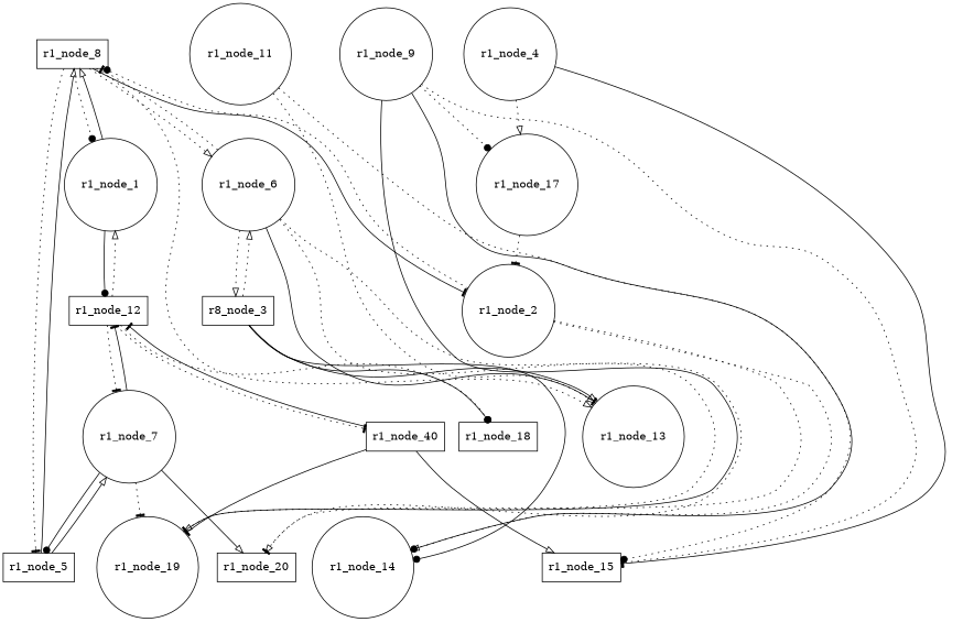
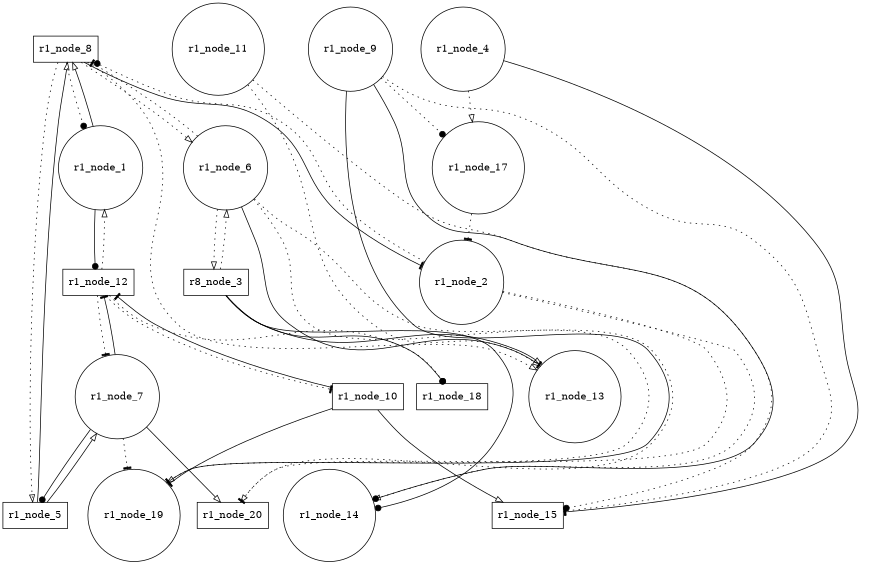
  strict digraph {
    node [shape=circle weight=0]
    edge [arrowhead=onormal style=dotted weight=0]
    r1_node_8 [shape=box]
    r1_node_2
    r1_node_14
    r1_node_20 [shape=box]
    r1_node_13
    r1_node_1
    r1_node_6
    r1_node_5 [shape=box]
    r1_node_17
    r1_node_12 [shape=box]
    r1_node_19
    n12 [label=r8_node_3 shape=box]
    r1_node_7
    r1_node_11
    r1_node_15 [shape=box]
-   r1_node_10 [shape=box label=r1_node_40]
+   r1_node_10 [shape=box]
    r1_node_18 [shape=box]
    r1_node_9
    r1_node_4
    r1_node_8 -> r1_node_2 [arrowhead=tee style=solid]
    r1_node_8 -> r1_node_13
    r1_node_8 -> r1_node_1 [arrowhead=dot]
    r1_node_8 -> r1_node_6
-   r1_node_8 -> r1_node_5 [arrowhead=tee]
+   r1_node_8 -> r1_node_5
    r1_node_2 -> r1_node_8 [arrowhead=dot]
    r1_node_2 -> r1_node_14
    r1_node_2 -> r1_node_20 [arrowhead=tee]
    r1_node_1 -> r1_node_8 [style=solid]
    r1_node_1 -> r1_node_12 [arrowhead=dot style=solid]
    r1_node_6 -> r1_node_8 [arrowhead=tee]
    r1_node_6 -> r1_node_20
    r1_node_6 -> r1_node_13 [arrowhead=tee style=solid]
    r1_node_6 -> r1_node_19
    r1_node_6 -> n12
    r1_node_5 -> r1_node_8 [style=solid]
    r1_node_5 -> r1_node_7 [style=solid]
    r1_node_17 -> r1_node_2 [arrowhead=tee]
    r1_node_12 -> r1_node_1
    r1_node_12 -> r1_node_7 [arrowhead=tee]
    r1_node_12 -> r1_node_10 [arrowhead=tee]
    r1_node_12 -> r1_node_18 [arrowhead=dot]
    n12 -> r1_node_14 [arrowhead=dot style=solid]
    n12 -> r1_node_13 [style=solid]
    n12 -> r1_node_6
    n12 -> r1_node_18 [arrowhead=dot style=solid]
    r1_node_7 -> r1_node_20 [style=solid]
    r1_node_7 -> r1_node_5 [arrowhead=dot style=solid]
    r1_node_7 -> r1_node_12 [arrowhead=tee style=solid]
    r1_node_7 -> r1_node_19 [arrowhead=tee]
    r1_node_11 -> r1_node_13
    r1_node_11 -> r1_node_15 [arrowhead=dot]
    r1_node_10 -> r1_node_12 [arrowhead=tee style=solid]
    r1_node_10 -> r1_node_19 [arrowhead=tee style=solid]
    r1_node_10 -> r1_node_15 [style=solid]
    r1_node_9 -> r1_node_14 [arrowhead=dot style=solid]
    r1_node_9 -> r1_node_17 [arrowhead=dot]
    r1_node_9 -> r1_node_19 [arrowhead=tee style=solid]
    r1_node_9 -> r1_node_15 [arrowhead=tee]
    r1_node_4 -> r1_node_17
    r1_node_4 -> r1_node_15 [arrowhead=tee style=solid]
  }
